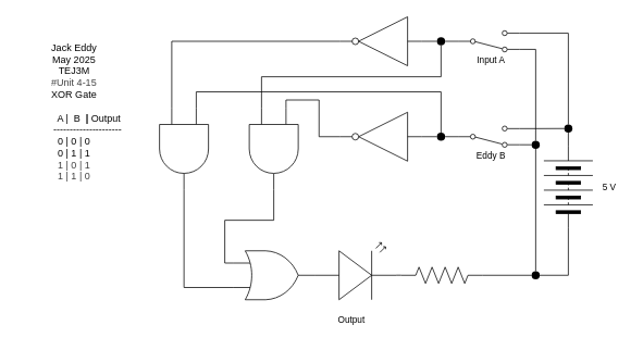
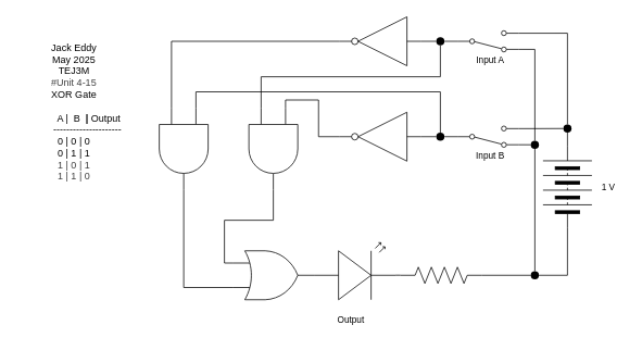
  <mxCell id="0" />
  <mxCell id="1" parent="0" />
  <mxCell id="2" style="edgeStyle=orthogonalEdgeStyle;shape=connector;rounded=0;html=1;exitX=1;exitY=0.12;exitDx=0;exitDy=0;entryX=0.5;entryY=0;entryDx=0;entryDy=0;strokeColor=default;align=center;verticalAlign=middle;fontFamily=Helvetica;fontSize=11;fontColor=default;labelBackgroundColor=default;endArrow=none;endFill=0;" parent="1" source="4" target="18" edge="1"><mxGeometry relative="1" as="geometry" /></mxCell>
  <mxCell id="3" style="edgeStyle=orthogonalEdgeStyle;shape=connector;rounded=0;html=1;exitX=0;exitY=0.5;exitDx=0;exitDy=0;entryX=1;entryY=0.5;entryDx=0;entryDy=0;strokeColor=default;align=center;verticalAlign=middle;fontFamily=Helvetica;fontSize=11;fontColor=default;labelBackgroundColor=default;endArrow=none;endFill=0;" parent="1" source="4" target="30" edge="1"><mxGeometry relative="1" as="geometry" /></mxCell>
  <mxCell id="4" value="" style="html=1;shape=mxgraph.electrical.electro-mechanical.twoWaySwitch;aspect=fixed;elSwitchState=2;flipH=0;rotation=0;flipV=1;" parent="1" vertex="1"><mxGeometry x="561" y="37" width="75" height="26" as="geometry" /></mxCell>
  <mxCell id="5" style="edgeStyle=orthogonalEdgeStyle;shape=connector;rounded=0;html=1;exitX=1;exitY=0.88;exitDx=0;exitDy=0;entryX=0;entryY=0.5;entryDx=0;entryDy=0;strokeColor=default;align=center;verticalAlign=middle;fontFamily=Helvetica;fontSize=11;fontColor=default;labelBackgroundColor=default;endArrow=none;endFill=0;" parent="1" source="8" target="16" edge="1"><mxGeometry relative="1" as="geometry" /></mxCell>
  <mxCell id="6" style="edgeStyle=orthogonalEdgeStyle;shape=connector;rounded=0;html=1;exitX=1;exitY=0.12;exitDx=0;exitDy=0;entryX=0;entryY=0.5;entryDx=0;entryDy=0;strokeColor=default;align=center;verticalAlign=middle;fontFamily=Helvetica;fontSize=11;fontColor=default;labelBackgroundColor=default;endArrow=none;endFill=0;" parent="1" source="8" target="18" edge="1"><mxGeometry relative="1" as="geometry" /></mxCell>
  <mxCell id="7" style="edgeStyle=orthogonalEdgeStyle;shape=connector;rounded=0;html=1;exitX=0;exitY=0.5;exitDx=0;exitDy=0;entryX=1;entryY=0.5;entryDx=0;entryDy=0;strokeColor=default;align=center;verticalAlign=middle;fontFamily=Helvetica;fontSize=11;fontColor=default;labelBackgroundColor=default;endArrow=none;endFill=0;" parent="1" source="8" target="36" edge="1"><mxGeometry relative="1" as="geometry" /></mxCell>
  <mxCell id="8" value="" style="html=1;shape=mxgraph.electrical.electro-mechanical.twoWaySwitch;aspect=fixed;elSwitchState=2;flipH=0;rotation=0;flipV=1;" parent="1" vertex="1"><mxGeometry x="561" y="154" width="75" height="26" as="geometry" /></mxCell>
  <mxCell id="9" value="" style="verticalLabelPosition=bottom;shadow=0;dashed=0;align=center;html=1;verticalAlign=top;shape=mxgraph.electrical.opto_electronics.led_2;pointerEvents=1;fontFamily=Helvetica;fontSize=11;fontColor=default;labelBackgroundColor=default;" parent="1" vertex="1"><mxGeometry x="385" y="297" width="100" height="70" as="geometry" /></mxCell>
  <mxCell id="10" style="edgeStyle=orthogonalEdgeStyle;shape=connector;rounded=0;html=1;exitX=1;exitY=0.5;exitDx=0;exitDy=0;exitPerimeter=0;entryX=0;entryY=0.5;entryDx=0;entryDy=0;strokeColor=default;align=center;verticalAlign=middle;fontFamily=Helvetica;fontSize=11;fontColor=default;labelBackgroundColor=default;endArrow=none;endFill=0;" parent="1" source="11" target="14" edge="1"><mxGeometry relative="1" as="geometry" /></mxCell>
  <mxCell id="11" value="" style="pointerEvents=1;verticalLabelPosition=bottom;shadow=0;dashed=0;align=center;html=1;verticalAlign=top;shape=mxgraph.electrical.resistors.resistor_2;fontFamily=Helvetica;fontSize=11;fontColor=default;labelBackgroundColor=default;" parent="1" vertex="1"><mxGeometry x="491" y="327" width="100" height="20" as="geometry" /></mxCell>
  <mxCell id="12" style="edgeStyle=orthogonalEdgeStyle;shape=connector;rounded=0;html=1;exitX=1;exitY=0.57;exitDx=0;exitDy=0;exitPerimeter=0;entryX=0;entryY=0.5;entryDx=0;entryDy=0;entryPerimeter=0;strokeColor=default;align=center;verticalAlign=middle;fontFamily=Helvetica;fontSize=11;fontColor=default;labelBackgroundColor=default;endArrow=none;endFill=0;" parent="1" source="9" target="11" edge="1"><mxGeometry relative="1" as="geometry" /></mxCell>
  <mxCell id="13" style="edgeStyle=orthogonalEdgeStyle;shape=connector;rounded=0;html=1;exitX=0.5;exitY=0;exitDx=0;exitDy=0;entryX=0.5;entryY=1;entryDx=0;entryDy=0;strokeColor=default;align=center;verticalAlign=middle;fontFamily=Helvetica;fontSize=11;fontColor=default;labelBackgroundColor=default;endArrow=none;endFill=0;" parent="1" source="14" target="16" edge="1"><mxGeometry relative="1" as="geometry" /></mxCell>
  <mxCell id="14" value="" style="shape=ellipse;fillColor=light-dark(#000000, #51a8ff);strokeColor=none;html=1;sketch=0;fontFamily=Helvetica;fontSize=11;fontColor=default;labelBackgroundColor=default;" parent="1" vertex="1"><mxGeometry x="651" y="332" width="10" height="10" as="geometry" /></mxCell>
  <mxCell id="15" style="edgeStyle=orthogonalEdgeStyle;shape=connector;rounded=0;html=1;exitX=0.5;exitY=0;exitDx=0;exitDy=0;entryX=1;entryY=0.88;entryDx=0;entryDy=0;strokeColor=default;align=center;verticalAlign=middle;fontFamily=Helvetica;fontSize=11;fontColor=default;labelBackgroundColor=default;endArrow=none;endFill=0;" parent="1" source="16" target="4" edge="1"><mxGeometry relative="1" as="geometry" /></mxCell>
  <mxCell id="16" value="" style="shape=ellipse;fillColor=light-dark(#000000, #51a8ff);strokeColor=none;html=1;sketch=0;fontFamily=Helvetica;fontSize=11;fontColor=default;labelBackgroundColor=default;" parent="1" vertex="1"><mxGeometry x="651" y="172" width="10" height="10" as="geometry" /></mxCell>
  <mxCell id="17" style="edgeStyle=orthogonalEdgeStyle;shape=connector;rounded=0;html=1;exitX=0.5;exitY=1;exitDx=0;exitDy=0;entryX=1;entryY=0.5;entryDx=0;entryDy=0;strokeColor=default;align=center;verticalAlign=middle;fontFamily=Helvetica;fontSize=11;fontColor=default;labelBackgroundColor=default;endArrow=none;endFill=0;" parent="1" source="18" target="20" edge="1"><mxGeometry relative="1" as="geometry" /></mxCell>
  <mxCell id="18" value="" style="shape=ellipse;fillColor=light-dark(#000000, #51a8ff);strokeColor=none;html=1;sketch=0;fontFamily=Helvetica;fontSize=11;fontColor=default;labelBackgroundColor=default;" parent="1" vertex="1"><mxGeometry x="691" y="152" width="10" height="10" as="geometry" /></mxCell>
  <mxCell id="19" style="edgeStyle=orthogonalEdgeStyle;shape=connector;rounded=0;html=1;exitX=0;exitY=0.5;exitDx=0;exitDy=0;entryX=1;entryY=0.5;entryDx=0;entryDy=0;strokeColor=default;align=center;verticalAlign=middle;fontFamily=Helvetica;fontSize=11;fontColor=default;labelBackgroundColor=default;endArrow=none;endFill=0;" parent="1" source="20" target="14" edge="1"><mxGeometry relative="1" as="geometry" /></mxCell>
  <mxCell id="20" value="" style="pointerEvents=1;verticalLabelPosition=bottom;shadow=0;dashed=0;align=center;html=1;verticalAlign=top;shape=mxgraph.electrical.miscellaneous.batteryStack;rotation=-90;" parent="1" vertex="1"><mxGeometry x="646" y="199" width="100" height="60" as="geometry" /></mxCell>
- <mxCell id="21" value="5 V" style="text;html=1;align=center;verticalAlign=middle;resizable=0;points=[];autosize=1;strokeColor=none;fillColor=none;fontFamily=Helvetica;fontSize=11;fontColor=default;labelBackgroundColor=default;" parent="1" vertex="1"><mxGeometry x="726" y="214" width="40" height="30" as="geometry" /></mxCell>
+ <mxCell id="21" value="1 V" style="text;html=1;align=center;verticalAlign=middle;resizable=0;points=[];autosize=1;strokeColor=none;fillColor=none;fontFamily=Helvetica;fontSize=11;fontColor=default;labelBackgroundColor=default;" parent="1" vertex="1"><mxGeometry x="726" y="214" width="40" height="30" as="geometry" /></mxCell>
  <mxCell id="22" value="Input A" style="text;html=1;align=center;verticalAlign=middle;resizable=0;points=[];autosize=1;strokeColor=none;fillColor=none;fontFamily=Helvetica;fontSize=11;fontColor=default;labelBackgroundColor=default;" parent="1" vertex="1"><mxGeometry x="571" y="58" width="60" height="30" as="geometry" /></mxCell>
- <mxCell id="23" value="Eddy B" style="text;html=1;align=center;verticalAlign=middle;resizable=0;points=[];autosize=1;strokeColor=none;fillColor=none;fontFamily=Helvetica;fontSize=11;fontColor=default;labelBackgroundColor=default;" parent="1" vertex="1"><mxGeometry x="571" y="175" width="60" height="30" as="geometry" /></mxCell>
+ <mxCell id="23" value="Input B" style="text;html=1;align=center;verticalAlign=middle;resizable=0;points=[];autosize=1;strokeColor=none;fillColor=none;fontFamily=Helvetica;fontSize=11;fontColor=default;labelBackgroundColor=default;" parent="1" vertex="1"><mxGeometry x="571" y="175" width="60" height="30" as="geometry" /></mxCell>
  <mxCell id="24" value="Output" style="text;html=1;align=center;verticalAlign=middle;resizable=0;points=[];autosize=1;strokeColor=none;fillColor=none;fontFamily=Helvetica;fontSize=11;fontColor=default;labelBackgroundColor=default;" parent="1" vertex="1"><mxGeometry x="400" y="377" width="60" height="30" as="geometry" /></mxCell>
  <mxCell id="25" value="Jack Eddy&lt;div&gt;&lt;font color=&quot;#000000&quot;&gt;May 2025&lt;br&gt;&lt;/font&gt;&lt;div&gt;&lt;span style=&quot;background-color: transparent;&quot;&gt;TEJ3M&lt;/span&gt;&lt;/div&gt;&lt;/div&gt;&lt;div&gt;&lt;div style=&quot;color: rgb(63, 63, 63);&quot;&gt;#Unit 4-15&lt;/div&gt;&lt;/div&gt;&lt;div&gt;XOR Gate&lt;/div&gt;&lt;div&gt;&lt;br&gt;&lt;/div&gt;&lt;div&gt;&amp;nbsp; &amp;nbsp; &amp;nbsp; &amp;nbsp; &amp;nbsp; &amp;nbsp;A |&amp;nbsp; B&amp;nbsp;&amp;nbsp;&lt;b&gt;|&lt;/b&gt; Output&lt;/div&gt;&lt;div&gt;&amp;nbsp; &amp;nbsp; &amp;nbsp; &amp;nbsp; &amp;nbsp; -------&lt;span style=&quot;background-color: transparent;&quot;&gt;--------------&lt;/span&gt;&lt;/div&gt;&lt;div&gt;0 | 0 | 0&lt;/div&gt;&lt;div&gt;0 | 1 | 1&lt;/div&gt;&lt;div&gt;&lt;div style=&quot;color: rgb(63, 63, 63); scrollbar-color: rgb(226, 226, 226) rgb(251, 251, 251);&quot;&gt;1 | 0 | 1&lt;/div&gt;&lt;div style=&quot;color: rgb(63, 63, 63); scrollbar-color: rgb(226, 226, 226) rgb(251, 251, 251);&quot;&gt;1 | 1 | 0&lt;/div&gt;&lt;/div&gt;" style="text;html=1;align=center;verticalAlign=middle;resizable=0;points=[];autosize=1;strokeColor=none;fillColor=none;" parent="1" vertex="1"><mxGeometry x="20" y="42" width="140" height="190" as="geometry" /></mxCell>
  <mxCell id="26" style="edgeStyle=orthogonalEdgeStyle;shape=connector;rounded=0;html=1;exitX=0;exitY=0.5;exitDx=0;exitDy=0;exitPerimeter=0;entryX=0;entryY=0.5;entryDx=0;entryDy=0;strokeColor=default;align=center;verticalAlign=middle;fontFamily=Helvetica;fontSize=11;fontColor=default;labelBackgroundColor=default;endArrow=none;endFill=0;" parent="1" source="27" target="30" edge="1"><mxGeometry relative="1" as="geometry" /></mxCell>
  <mxCell id="27" value="" style="verticalLabelPosition=bottom;shadow=0;dashed=0;align=center;html=1;verticalAlign=top;shape=mxgraph.electrical.logic_gates.inverter_2;fontFamily=Helvetica;fontSize=11;fontColor=default;labelBackgroundColor=default;rotation=-180;" parent="1" vertex="1"><mxGeometry x="416" y="20" width="100" height="60" as="geometry" /></mxCell>
  <mxCell id="28" value="" style="verticalLabelPosition=bottom;shadow=0;dashed=0;align=center;html=1;verticalAlign=top;shape=mxgraph.electrical.logic_gates.logic_gate;operation=or;rotation=0;" parent="1" vertex="1"><mxGeometry x="285" y="307" width="100" height="60" as="geometry" /></mxCell>
  <mxCell id="29" style="edgeStyle=orthogonalEdgeStyle;shape=connector;rounded=0;html=1;exitX=1;exitY=0.5;exitDx=0;exitDy=0;exitPerimeter=0;entryX=0;entryY=0.57;entryDx=0;entryDy=0;entryPerimeter=0;strokeColor=default;align=center;verticalAlign=middle;fontFamily=Helvetica;fontSize=11;fontColor=default;labelBackgroundColor=default;endArrow=none;endFill=0;" parent="1" source="28" target="9" edge="1"><mxGeometry relative="1" as="geometry" /></mxCell>
  <mxCell id="30" value="" style="shape=ellipse;fillColor=light-dark(#000000, #51a8ff);strokeColor=none;html=1;sketch=0;fontFamily=Helvetica;fontSize=11;fontColor=default;labelBackgroundColor=default;" parent="1" vertex="1"><mxGeometry x="535" y="45" width="10" height="10" as="geometry" /></mxCell>
  <mxCell id="31" value="" style="verticalLabelPosition=bottom;shadow=0;dashed=0;align=center;html=1;verticalAlign=top;shape=mxgraph.electrical.logic_gates.logic_gate;operation=and;fontFamily=Helvetica;fontSize=11;fontColor=default;labelBackgroundColor=default;rotation=90;" parent="1" vertex="1"><mxGeometry x="285" y="152" width="100" height="60" as="geometry" /></mxCell>
  <mxCell id="32" value="" style="verticalLabelPosition=bottom;shadow=0;dashed=0;align=center;html=1;verticalAlign=top;shape=mxgraph.electrical.logic_gates.logic_gate;operation=and;fontFamily=Helvetica;fontSize=11;fontColor=default;labelBackgroundColor=default;rotation=90;" parent="1" vertex="1"><mxGeometry x="175" y="152" width="100" height="60" as="geometry" /></mxCell>
  <mxCell id="33" style="edgeStyle=orthogonalEdgeStyle;shape=connector;rounded=0;html=1;exitX=0.5;exitY=1;exitDx=0;exitDy=0;entryX=0;entryY=0.75;entryDx=0;entryDy=0;entryPerimeter=0;strokeColor=default;align=center;verticalAlign=middle;fontFamily=Helvetica;fontSize=11;fontColor=default;labelBackgroundColor=default;endArrow=none;endFill=0;" parent="1" source="30" target="31" edge="1"><mxGeometry relative="1" as="geometry" /></mxCell>
  <mxCell id="34" style="edgeStyle=orthogonalEdgeStyle;shape=connector;rounded=0;html=1;exitX=0;exitY=0.5;exitDx=0;exitDy=0;exitPerimeter=0;entryX=0;entryY=0.5;entryDx=0;entryDy=0;strokeColor=default;align=center;verticalAlign=middle;fontFamily=Helvetica;fontSize=11;fontColor=default;labelBackgroundColor=default;endArrow=none;endFill=0;" parent="1" source="35" target="36" edge="1"><mxGeometry relative="1" as="geometry" /></mxCell>
  <mxCell id="35" value="" style="verticalLabelPosition=bottom;shadow=0;dashed=0;align=center;html=1;verticalAlign=top;shape=mxgraph.electrical.logic_gates.inverter_2;fontFamily=Helvetica;fontSize=11;fontColor=default;labelBackgroundColor=default;rotation=-180;" parent="1" vertex="1"><mxGeometry x="416" y="137" width="100" height="60" as="geometry" /></mxCell>
  <mxCell id="36" value="" style="shape=ellipse;fillColor=light-dark(#000000, #51a8ff);strokeColor=none;html=1;sketch=0;fontFamily=Helvetica;fontSize=11;fontColor=default;labelBackgroundColor=default;" parent="1" vertex="1"><mxGeometry x="535" y="162" width="10" height="10" as="geometry" /></mxCell>
  <mxCell id="37" style="edgeStyle=orthogonalEdgeStyle;shape=connector;rounded=0;html=1;exitX=1;exitY=0.5;exitDx=0;exitDy=0;exitPerimeter=0;entryX=0;entryY=0.25;entryDx=0;entryDy=0;entryPerimeter=0;strokeColor=default;align=center;verticalAlign=middle;fontFamily=Helvetica;fontSize=11;fontColor=default;labelBackgroundColor=default;endArrow=none;endFill=0;" parent="1" source="35" target="31" edge="1"><mxGeometry relative="1" as="geometry" /></mxCell>
  <mxCell id="38" style="edgeStyle=orthogonalEdgeStyle;shape=connector;rounded=0;html=1;exitX=0.5;exitY=0;exitDx=0;exitDy=0;entryX=0;entryY=0.25;entryDx=0;entryDy=0;entryPerimeter=0;strokeColor=default;align=center;verticalAlign=middle;fontFamily=Helvetica;fontSize=11;fontColor=default;labelBackgroundColor=default;endArrow=none;endFill=0;" parent="1" source="36" target="32" edge="1"><mxGeometry relative="1" as="geometry"><Array as="points"><mxPoint x="540" y="112" /><mxPoint x="240" y="112" /></Array></mxGeometry></mxCell>
  <mxCell id="39" style="edgeStyle=orthogonalEdgeStyle;shape=connector;rounded=0;html=1;exitX=1;exitY=0.5;exitDx=0;exitDy=0;exitPerimeter=0;entryX=0;entryY=0.75;entryDx=0;entryDy=0;entryPerimeter=0;strokeColor=default;align=center;verticalAlign=middle;fontFamily=Helvetica;fontSize=11;fontColor=default;labelBackgroundColor=default;endArrow=none;endFill=0;" parent="1" source="27" target="32" edge="1"><mxGeometry relative="1" as="geometry" /></mxCell>
  <mxCell id="40" style="edgeStyle=orthogonalEdgeStyle;shape=connector;rounded=0;html=1;exitX=1;exitY=0.5;exitDx=0;exitDy=0;exitPerimeter=0;entryX=0;entryY=0.25;entryDx=0;entryDy=0;entryPerimeter=0;strokeColor=default;align=center;verticalAlign=middle;fontFamily=Helvetica;fontSize=11;fontColor=default;labelBackgroundColor=default;endArrow=none;endFill=0;" parent="1" source="31" target="28" edge="1"><mxGeometry relative="1" as="geometry" /></mxCell>
  <mxCell id="41" style="edgeStyle=orthogonalEdgeStyle;shape=connector;rounded=0;html=1;exitX=1;exitY=0.5;exitDx=0;exitDy=0;exitPerimeter=0;entryX=0;entryY=0.75;entryDx=0;entryDy=0;entryPerimeter=0;strokeColor=default;align=center;verticalAlign=middle;fontFamily=Helvetica;fontSize=11;fontColor=default;labelBackgroundColor=default;endArrow=none;endFill=0;" parent="1" source="32" target="28" edge="1"><mxGeometry relative="1" as="geometry" /></mxCell>
